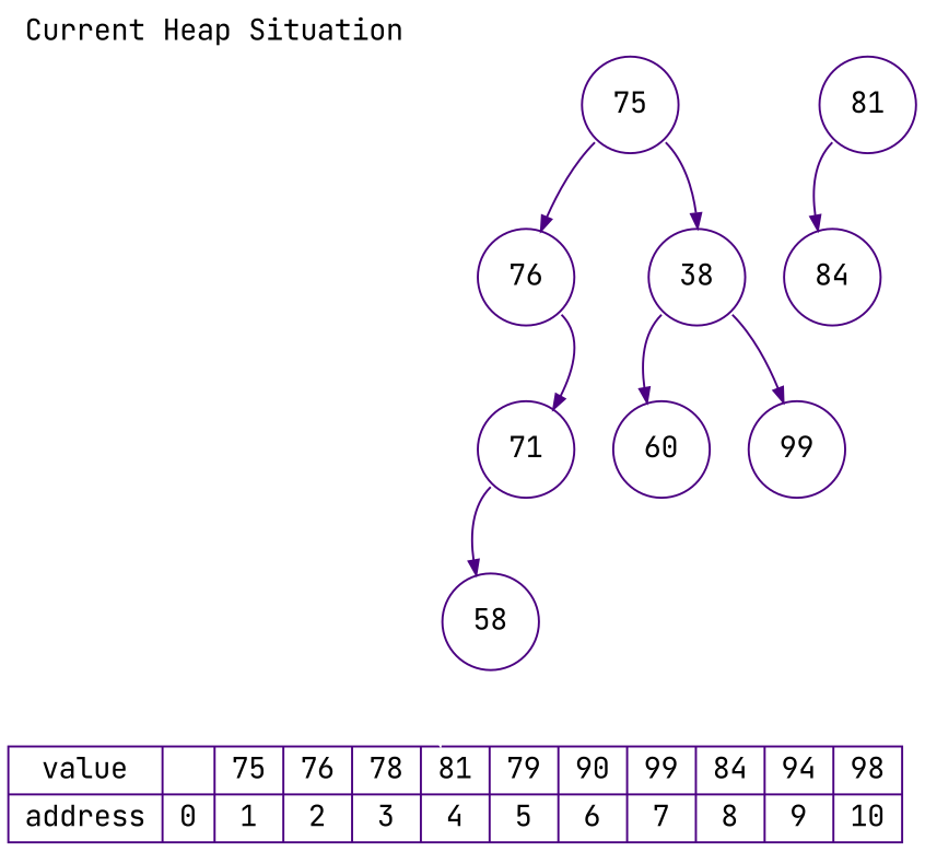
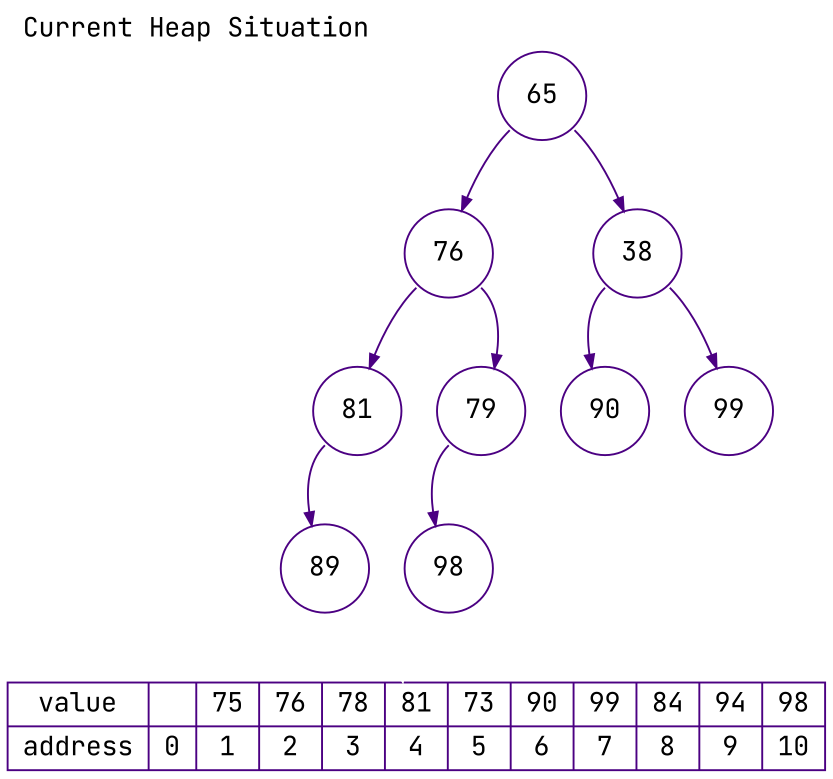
  digraph {
    fontname="JetBrains Mono"
    label="Current Heap Situation"
    labeljust=l
    labelloc=t
    rankdir=TB
    node [color=indigo fontname="JetBrains Mono" shape=circle]
    edge [arrowsize=0.7 color=indigo fontname="JetBrains Mono" style=solid tailport=sw]
-   n1 [height=.1 label=75]
+   n1 [height=.1 label=65]
    n2 [height=.1 label=76]
    n3 [height=.1 label=38]
    n4 [height=.1 label=81]
-   n5 [height=.1 label=71]
-   n6 [height=.1 label=60]
+   n5 [height=.1 label=79]
+   n6 [height=.1 label=90]
    n7 [height=.1 label=99]
-   n8 [height=.1 label=84]
-   n9 [height=.1 label=58]
-   n10 [height=.1 label="{value|address} |{|0} | {75|1} | {76|2} | {78|3} | {81|4} | {79|5} | {90|6} | {99|7} | {84|8} | {94|9} | {98|10} " shape=record]
+   n8 [height=.1 label=89]
+   n9 [height=.1 label=98]
+   n10 [height=.1 label="{value|address} |{|0} | {75|1} | {76|2} | {78|3} | {81|4} | {73|5} | {90|6} | {99|7} | {84|8} | {94|9} | {98|10} " shape=record]
    n1 -> n2
    n1 -> n3 [tailport=se]
+   n2 -> n4
    n2 -> n5 [tailport=se]
    n3 -> n6
    n3 -> n7 [tailport=se]
    n4 -> n8
    n5 -> n9
    n9 -> n10 [color=white]
  }
